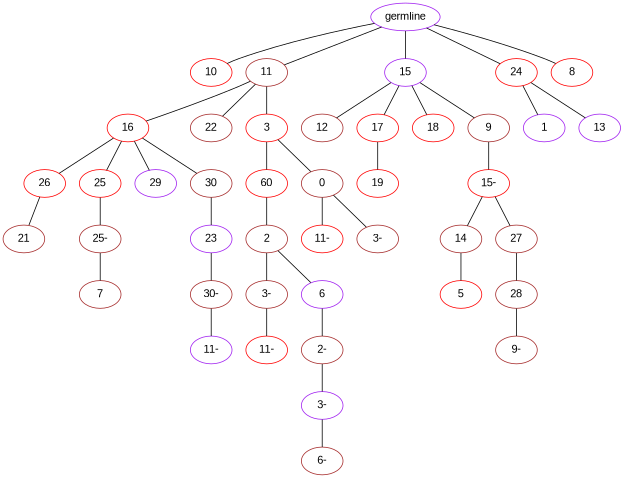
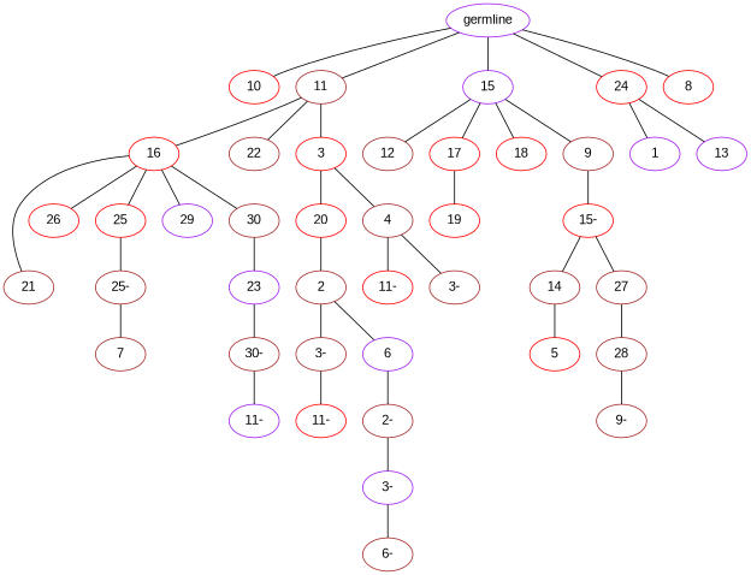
  graph {
    fontname="Liberation Sans"
    node [color=brown fontname="Liberation Sans"]
    edge [fontname="Liberation Sans"]
    n1 [color=purple label=germline]
    n2 [color=red label=10]
    n3 [label=11]
    n4 [color=purple label=15]
    n5 [color=red label=24]
    n6 [color=red label=8]
    n7 [color=red label=16]
    n8 [label=22]
    n9 [color=red label=3]
    n10 [label=12]
    n11 [color=red label=17]
    n12 [color=red label=18]
    n13 [label=9]
    n14 [color=red label=19]
    n15 [color=purple label=1]
    n16 [color=purple label=13]
    n17 [label=21]
    n18 [color=red label=25]
    n19 [color=red label=26]
    n20 [color=purple label=29]
    n21 [label=30]
-   n22 [color=red label=60]
-   n23 [label=0]
+   n22 [color=red label=20]
+   n23 [label=4]
    n24 [label="25-"]
    n25 [color=purple label=23]
    n26 [label=7]
    n27 [label="30-"]
    n28 [color=purple label="11-"]
    n29 [label=2]
    n30 [color=red label="11-"]
    n31 [label="3-"]
    n32 [label="3-"]
    n33 [color=purple label=6]
    n34 [color=red label="11-"]
    n35 [label="2-"]
    n36 [color=purple label="3-"]
    n37 [label="6-"]
    n38 [color=red label="15-"]
    n39 [label=14]
    n40 [label=27]
    n41 [color=red label=5]
    n42 [label=28]
    n43 [label="9-"]
    n1 -- n2
    n1 -- n3
    n1 -- n4
    n1 -- n5
    n1 -- n6
    n3 -- n7
    n3 -- n8
    n3 -- n9
    n4 -- n10
    n4 -- n11
    n4 -- n12
    n4 -- n13
    n5 -- n15
    n5 -- n16
-   n19 -- n17
+   n7 -- n17
    n7 -- n18
    n7 -- n19
    n7 -- n20
    n7 -- n21
    n9 -- n22
    n9 -- n23
    n11 -- n14
    n13 -- n38
    n18 -- n24
    n21 -- n25
    n22 -- n29
    n23 -- n30
    n23 -- n31
    n24 -- n26
    n25 -- n27
    n27 -- n28
    n29 -- n32
    n29 -- n33
    n32 -- n34
    n33 -- n35
    n35 -- n36
    n36 -- n37
    n38 -- n39
    n38 -- n40
    n39 -- n41
    n40 -- n42
    n42 -- n43
  }
